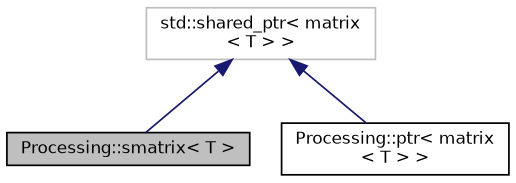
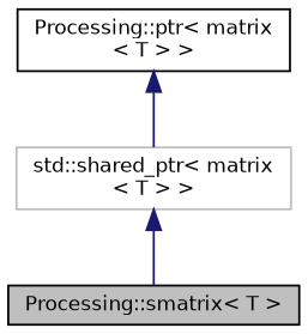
  digraph {
    node [color=black fillcolor=white fontname=Helvetica fontsize=10 shape=record style=filled]
    edge [color=midnightblue dir=back fontname=Helvetica fontsize=10 labelfontname=Helvetica labelfontsize=10 style=solid]
    n1 [fillcolor=grey75 fontcolor=black height=0.2 label="Processing::smatrix\< T \>" width=0.4]
    n2 [height=0.2 label="Processing::ptr\< matrix\l\< T \> \>" width=0.4]
    n3 [color=grey75 height=0.2 label="std::shared_ptr\< matrix\l\< T \> \>" width=0.4]
    n3 -> n1
-   n3 -> n2
+   n2 -> n3
  }
